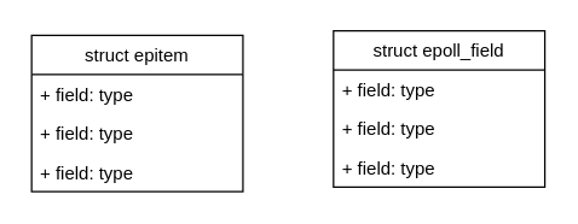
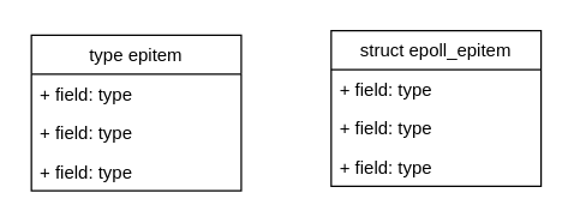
  <mxCell id="0" />
  <mxCell id="1" parent="0" />
- <mxCell id="2" value="struct epitem" style="swimlane;fontStyle=0;childLayout=stackLayout;horizontal=1;startSize=26;fillColor=none;horizontalStack=0;resizeParent=1;resizeParentMax=0;resizeLast=0;collapsible=1;marginBottom=0;" vertex="1" parent="1"><mxGeometry x="20" y="23" width="140" height="104" as="geometry" /></mxCell>
+ <mxCell id="2" value="type epitem" style="swimlane;fontStyle=0;childLayout=stackLayout;horizontal=1;startSize=26;fillColor=none;horizontalStack=0;resizeParent=1;resizeParentMax=0;resizeLast=0;collapsible=1;marginBottom=0;" vertex="1" parent="1"><mxGeometry x="20" y="23" width="140" height="104" as="geometry" /></mxCell>
  <mxCell id="3" value="+ field: type" style="text;strokeColor=none;fillColor=none;align=left;verticalAlign=top;spacingLeft=4;spacingRight=4;overflow=hidden;rotatable=0;points=[[0,0.5],[1,0.5]];portConstraint=eastwest;" vertex="1" parent="2"><mxGeometry y="26" width="140" height="26" as="geometry" /></mxCell>
  <mxCell id="4" value="+ field: type" style="text;strokeColor=none;fillColor=none;align=left;verticalAlign=top;spacingLeft=4;spacingRight=4;overflow=hidden;rotatable=0;points=[[0,0.5],[1,0.5]];portConstraint=eastwest;" vertex="1" parent="2"><mxGeometry y="52" width="140" height="26" as="geometry" /></mxCell>
  <mxCell id="5" value="+ field: type" style="text;strokeColor=none;fillColor=none;align=left;verticalAlign=top;spacingLeft=4;spacingRight=4;overflow=hidden;rotatable=0;points=[[0,0.5],[1,0.5]];portConstraint=eastwest;" vertex="1" parent="2"><mxGeometry y="78" width="140" height="26" as="geometry" /></mxCell>
- <mxCell id="6" value="struct epoll_field" style="swimlane;fontStyle=0;childLayout=stackLayout;horizontal=1;startSize=26;fillColor=none;horizontalStack=0;resizeParent=1;resizeParentMax=0;resizeLast=0;collapsible=1;marginBottom=0;" vertex="1" parent="1"><mxGeometry x="220" y="20" width="140" height="104" as="geometry" /></mxCell>
+ <mxCell id="6" value="struct epoll_epitem" style="swimlane;fontStyle=0;childLayout=stackLayout;horizontal=1;startSize=26;fillColor=none;horizontalStack=0;resizeParent=1;resizeParentMax=0;resizeLast=0;collapsible=1;marginBottom=0;" vertex="1" parent="1"><mxGeometry x="220" y="20" width="140" height="104" as="geometry" /></mxCell>
  <mxCell id="7" value="+ field: type" style="text;strokeColor=none;fillColor=none;align=left;verticalAlign=top;spacingLeft=4;spacingRight=4;overflow=hidden;rotatable=0;points=[[0,0.5],[1,0.5]];portConstraint=eastwest;" vertex="1" parent="6"><mxGeometry y="26" width="140" height="26" as="geometry" /></mxCell>
  <mxCell id="8" value="+ field: type" style="text;strokeColor=none;fillColor=none;align=left;verticalAlign=top;spacingLeft=4;spacingRight=4;overflow=hidden;rotatable=0;points=[[0,0.5],[1,0.5]];portConstraint=eastwest;" vertex="1" parent="6"><mxGeometry y="52" width="140" height="26" as="geometry" /></mxCell>
  <mxCell id="9" value="+ field: type" style="text;strokeColor=none;fillColor=none;align=left;verticalAlign=top;spacingLeft=4;spacingRight=4;overflow=hidden;rotatable=0;points=[[0,0.5],[1,0.5]];portConstraint=eastwest;" vertex="1" parent="6"><mxGeometry y="78" width="140" height="26" as="geometry" /></mxCell>
